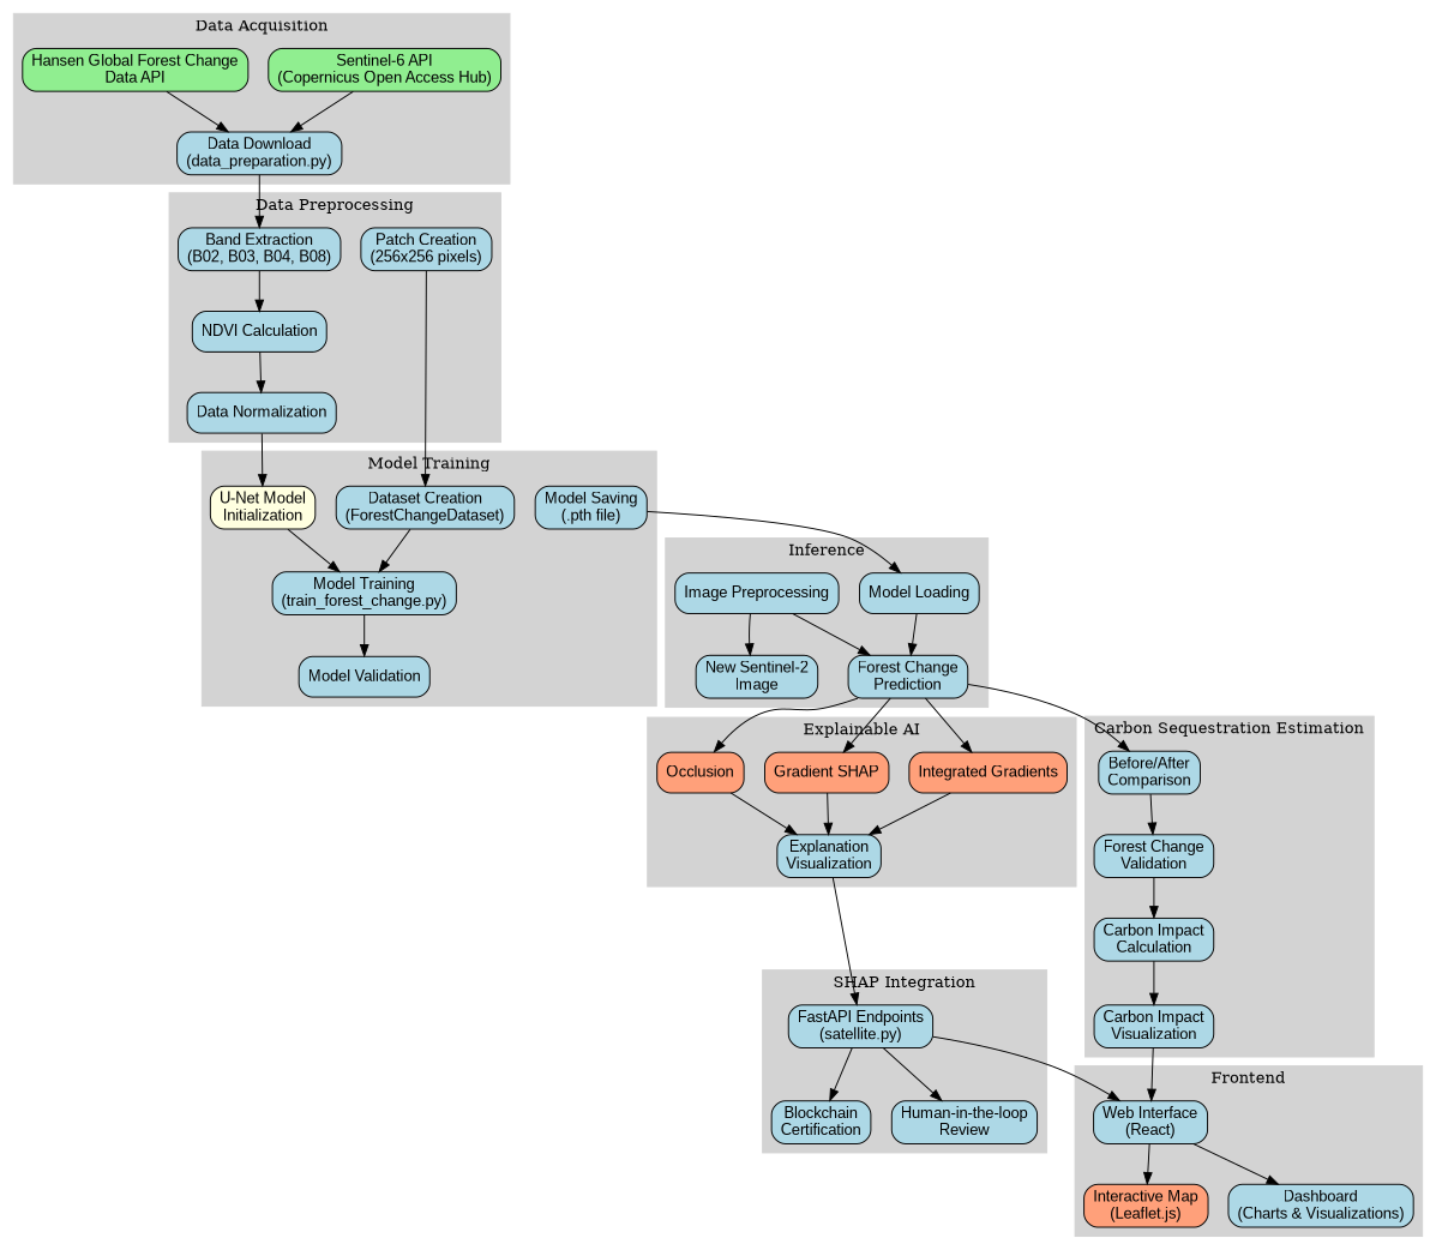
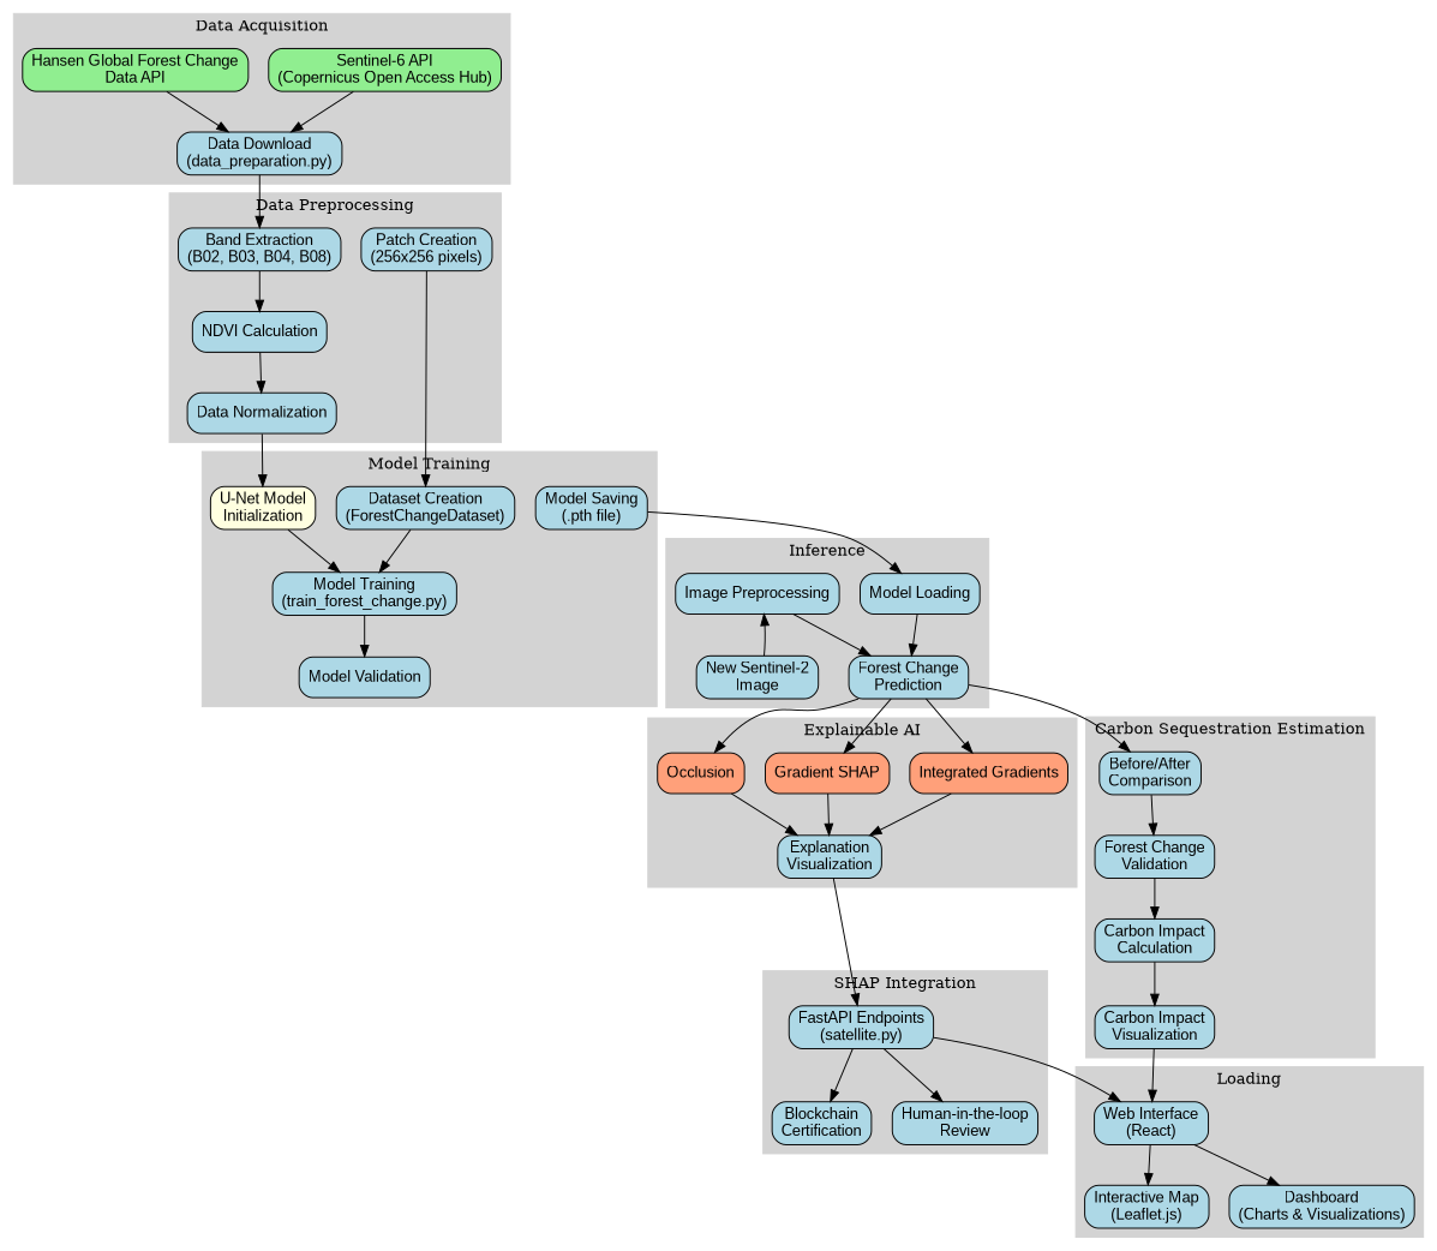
  digraph {
    rankdir=TB
    node [fillcolor=lightblue fontname=Arial shape=box style="rounded,filled"]
    edge [fontname=Arial]
    n1 [fillcolor=lightgreen label="Sentinel-6 API\n(Copernicus Open Access Hub)"]
    n2 [label="Data Download\n(data_preparation.py)"]
    n3 [fillcolor=lightgreen label="Hansen Global Forest Change\nData API"]
    n4 [label="Band Extraction\n(B02, B03, B04, B08)"]
    n5 [label="NDVI Calculation"]
    n6 [label="Data Normalization"]
    n7 [label="Patch Creation\n(256x256 pixels)"]
    n8 [label="Dataset Creation\n(ForestChangeDataset)"]
    n9 [label="Model Training\n(train_forest_change.py)"]
    n10 [fillcolor=lightyellow label="U-Net Model\nInitialization"]
    n11 [label="Model Validation"]
    n12 [label="Model Saving\n(.pth file)"]
    n13 [label="Model Loading"]
    n14 [label="New Sentinel-2\nImage"]
    n15 [label="Image Preprocessing"]
    n16 [label="Forest Change\nPrediction"]
    n17 [fillcolor=lightsalmon label="Integrated Gradients"]
    n18 [fillcolor=lightsalmon label="Gradient SHAP"]
    n19 [fillcolor=lightsalmon label=Occlusion]
    n20 [label="Explanation\nVisualization"]
    n21 [label="Before/After\nComparison"]
    n22 [label="Forest Change\nValidation"]
    n23 [label="Carbon Impact\nCalculation"]
    n24 [label="Carbon Impact\nVisualization"]
    n25 [label="FastAPI Endpoints\n(satellite.py)"]
    n26 [label="Blockchain\nCertification"]
    n27 [label="Human-in-the-loop\nReview"]
    n28 [label="Web Interface\n(React)"]
-   n29 [fillcolor=lightsalmon label="Interactive Map\n(Leaflet.js)"]
+   n29 [label="Interactive Map\n(Leaflet.js)"]
    n30 [label="Dashboard\n(Charts & Visualizations)"]
    subgraph cluster_1 {
      color=lightgrey
      label="Data Acquisition"
      style=filled
      n1
      n2
      n3
    }
    subgraph cluster_2 {
      color=lightgrey
      label="Data Preprocessing"
      style=filled
      n4
      n5
      n6
      n7
    }
    subgraph cluster_3 {
      color=lightgrey
      label="Model Training"
      style=filled
      n8
      n9
      n10
      n11
      n12
    }
    subgraph cluster_4 {
      color=lightgrey
      label=Inference
      style=filled
      n13
      n14
      n15
      n16
    }
    subgraph cluster_5 {
      color=lightgrey
      label="Explainable AI"
      style=filled
      n17
      n18
      n19
      n20
    }
    subgraph cluster_6 {
      color=lightgrey
      label="Carbon Sequestration Estimation"
      style=filled
      n21
      n22
      n23
      n24
    }
    subgraph cluster_7 {
      color=lightgrey
      label="SHAP Integration"
      style=filled
      n25
      n26
      n27
    }
    subgraph cluster_8 {
      color=lightgrey
-     label=Frontend
+     label=Loading
      style=filled
      n28
      n29
      n30
    }
    n1 -> n2
    n2 -> n4
    n3 -> n2
    n4 -> n5
    n5 -> n6
    n6 -> n10
    n7 -> n8
    n8 -> n9
    n9 -> n11
    n10 -> n9
    n12 -> n13
    n13 -> n16
-   n15 -> n14
+   n14 -> n15
    n15 -> n16
    n16 -> n17
    n16 -> n18
    n16 -> n19
    n16 -> n21
    n17 -> n20
    n18 -> n20
    n19 -> n20
    n20 -> n25
    n21 -> n22
    n22 -> n23
    n23 -> n24
    n24 -> n28
    n25 -> n26
    n25 -> n27
    n25 -> n28
    n28 -> n29
    n28 -> n30
  }
